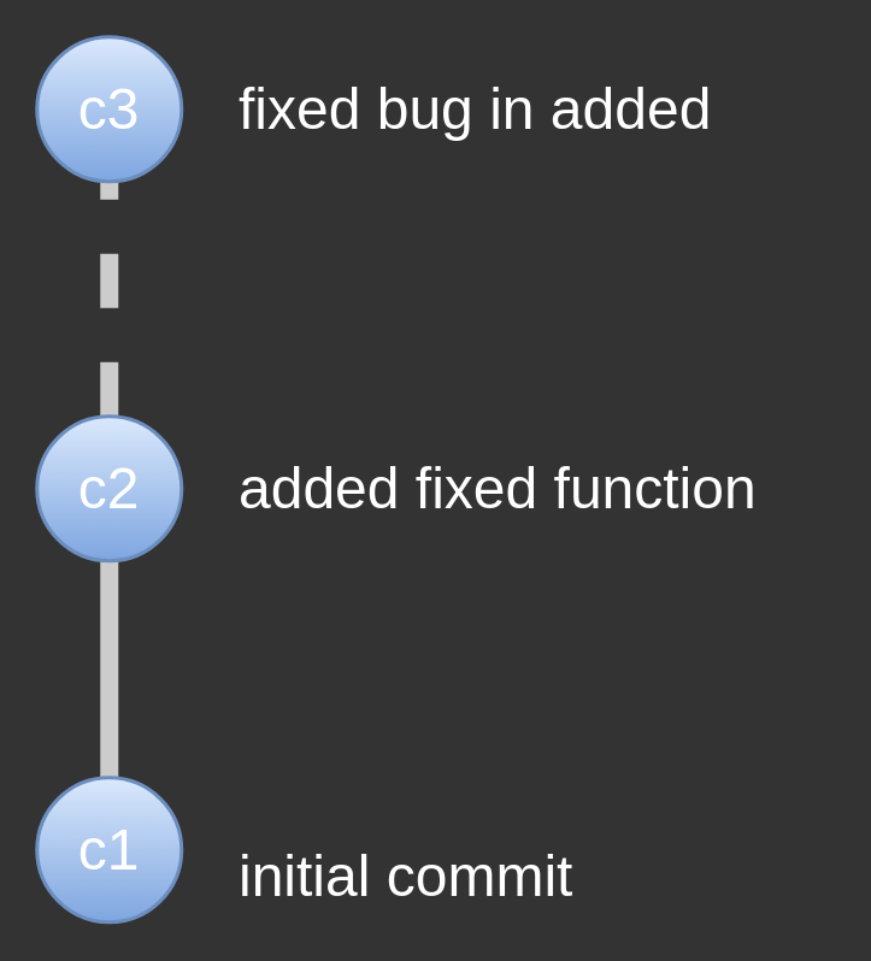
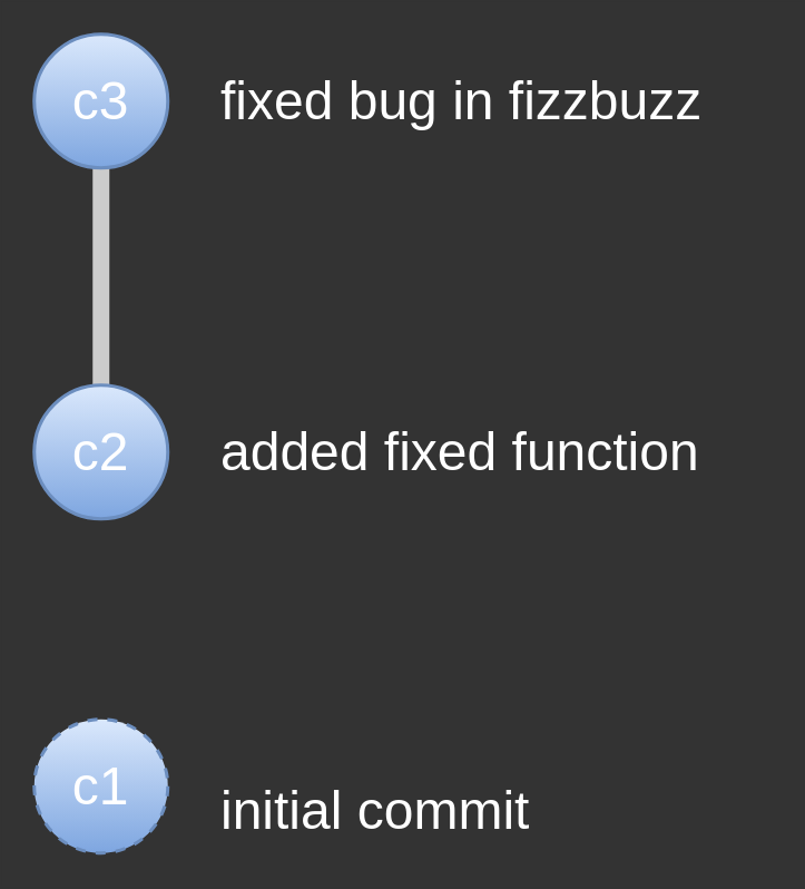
  <mxCell id="0" />
  <mxCell id="1" parent="0" />
- <mxCell id="2" style="edgeStyle=orthogonalEdgeStyle;rounded=1;orthogonalLoop=1;jettySize=auto;html=1;exitX=0.5;exitY=0;exitDx=0;exitDy=0;entryX=0.5;entryY=1;entryDx=0;entryDy=0;fontSize=32;strokeWidth=10;strokeColor=#CCCCCC;endArrow=none;endFill=0;" edge="1" parent="1" source="3" target="5"><mxGeometry relative="1" as="geometry" /></mxCell>
- <mxCell id="3" value="c1" style="ellipse;whiteSpace=wrap;html=1;aspect=fixed;fillColor=#dae8fc;strokeColor=#6c8ebf;strokeWidth=2;fontSize=32;fontColor=#FFFFFF;gradientColor=#7ea6e0;" vertex="1" parent="1"><mxGeometry x="20" y="430" width="80" height="80" as="geometry" /></mxCell>
- <mxCell id="4" style="edgeStyle=orthogonalEdgeStyle;rounded=1;orthogonalLoop=1;jettySize=auto;html=1;exitX=0.5;exitY=0;exitDx=0;exitDy=0;fontSize=32;strokeColor=#CCCCCC;strokeWidth=10;endArrow=none;endFill=0;dashed=1;" edge="1" parent="1" source="5" target="8"><mxGeometry relative="1" as="geometry" /></mxCell>
+ <mxCell id="3" value="c1" style="ellipse;whiteSpace=wrap;html=1;aspect=fixed;fillColor=#dae8fc;strokeColor=#6c8ebf;strokeWidth=2;fontSize=32;fontColor=#FFFFFF;gradientColor=#7ea6e0;dashed=1;" vertex="1" parent="1"><mxGeometry x="20" y="430" width="80" height="80" as="geometry" /></mxCell>
+ <mxCell id="4" style="edgeStyle=orthogonalEdgeStyle;rounded=1;orthogonalLoop=1;jettySize=auto;html=1;exitX=0.5;exitY=0;exitDx=0;exitDy=0;fontSize=32;strokeColor=#CCCCCC;strokeWidth=10;endArrow=none;endFill=0;" edge="1" parent="1" source="5" target="8"><mxGeometry relative="1" as="geometry" /></mxCell>
  <mxCell id="5" value="c2" style="ellipse;whiteSpace=wrap;html=1;aspect=fixed;fillColor=#dae8fc;strokeColor=#6c8ebf;strokeWidth=2;fontSize=32;fontColor=#FFFFFF;gradientColor=#7ea6e0;" vertex="1" parent="1"><mxGeometry x="20" y="230" width="80" height="80" as="geometry" /></mxCell>
  <mxCell id="6" value="initial commit" style="text;html=1;align=left;verticalAlign=middle;resizable=0;points=[];autosize=1;strokeColor=none;fillColor=none;fontSize=32;fontColor=#FFFFFF;" vertex="1" parent="1"><mxGeometry x="130" y="465" width="200" height="40" as="geometry" /></mxCell>
  <mxCell id="7" value="added fixed function" style="text;html=1;align=left;verticalAlign=middle;resizable=0;points=[];autosize=1;strokeColor=none;fillColor=none;fontSize=32;fontColor=#FFFFFF;" vertex="1" parent="1"><mxGeometry x="130" y="250" width="330" height="40" as="geometry" /></mxCell>
  <mxCell id="8" value="c3" style="ellipse;whiteSpace=wrap;html=1;aspect=fixed;fillColor=#dae8fc;strokeColor=#6c8ebf;strokeWidth=2;fontSize=32;gradientColor=#7ea6e0;fontColor=#FFFFFF;" vertex="1" parent="1"><mxGeometry x="20" y="20" width="80" height="80" as="geometry" /></mxCell>
- <mxCell id="9" value="fixed bug in added" style="text;html=1;align=left;verticalAlign=middle;resizable=0;points=[];autosize=1;strokeColor=none;fillColor=none;fontSize=32;fontColor=#FFFFFF;" vertex="1" parent="1"><mxGeometry x="130" y="40" width="300" height="40" as="geometry" /></mxCell>
+ <mxCell id="9" value="fixed bug in fizzbuzz" style="text;html=1;align=left;verticalAlign=middle;resizable=0;points=[];autosize=1;strokeColor=none;fillColor=none;fontSize=32;fontColor=#FFFFFF;" vertex="1" parent="1"><mxGeometry x="130" y="40" width="300" height="40" as="geometry" /></mxCell>
